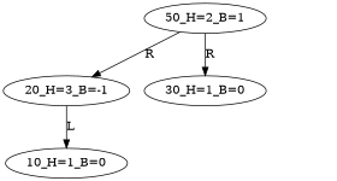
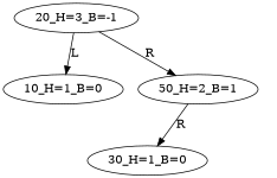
  digraph {
    "20_H=3_B=-1"
    "10_H=1_B=0"
    "50_H=2_B=1"
    "30_H=1_B=0"
    HD0 [style=invis]
    "20_H=3_B=-1" -> "10_H=1_B=0" [label=L]
-   "50_H=2_B=1" -> "20_H=3_B=-1" [label=R]
+   "20_H=3_B=-1" -> "50_H=2_B=1" [label=R]
    "50_H=2_B=1" -> "30_H=1_B=0" [label=R]
    "50_H=2_B=1" -> HD0 [label=L style=invis]
  }
